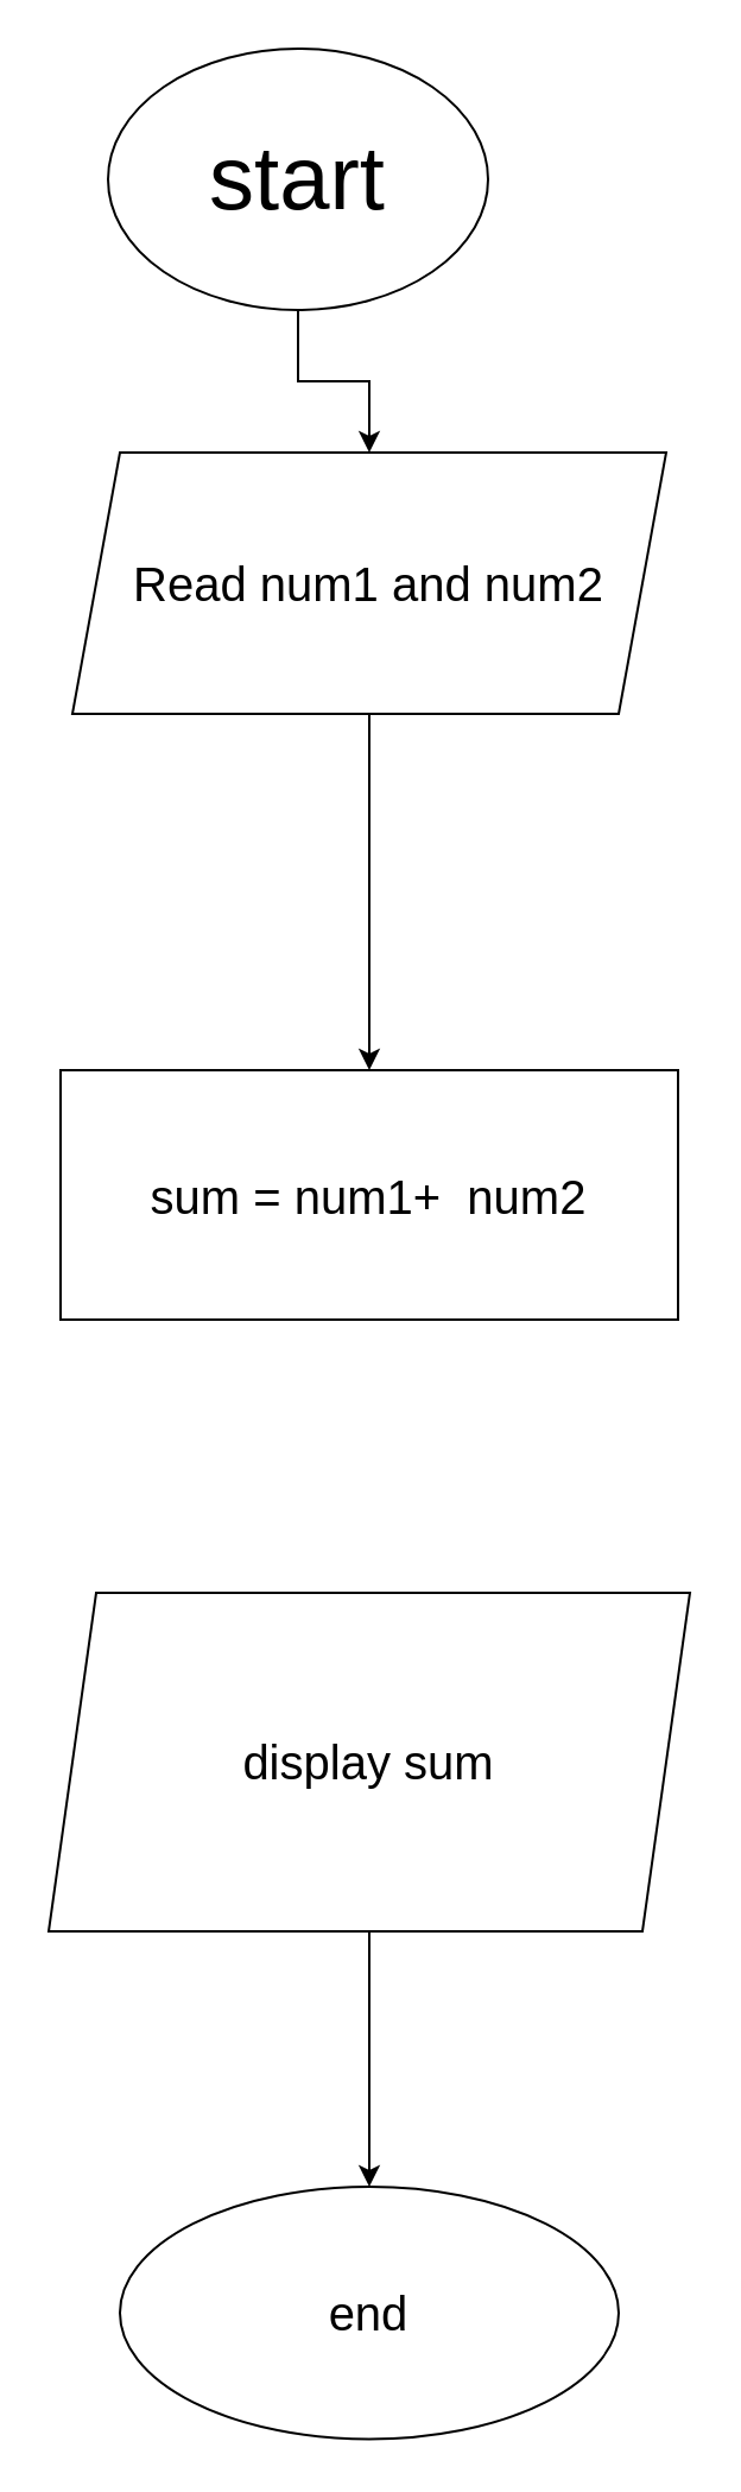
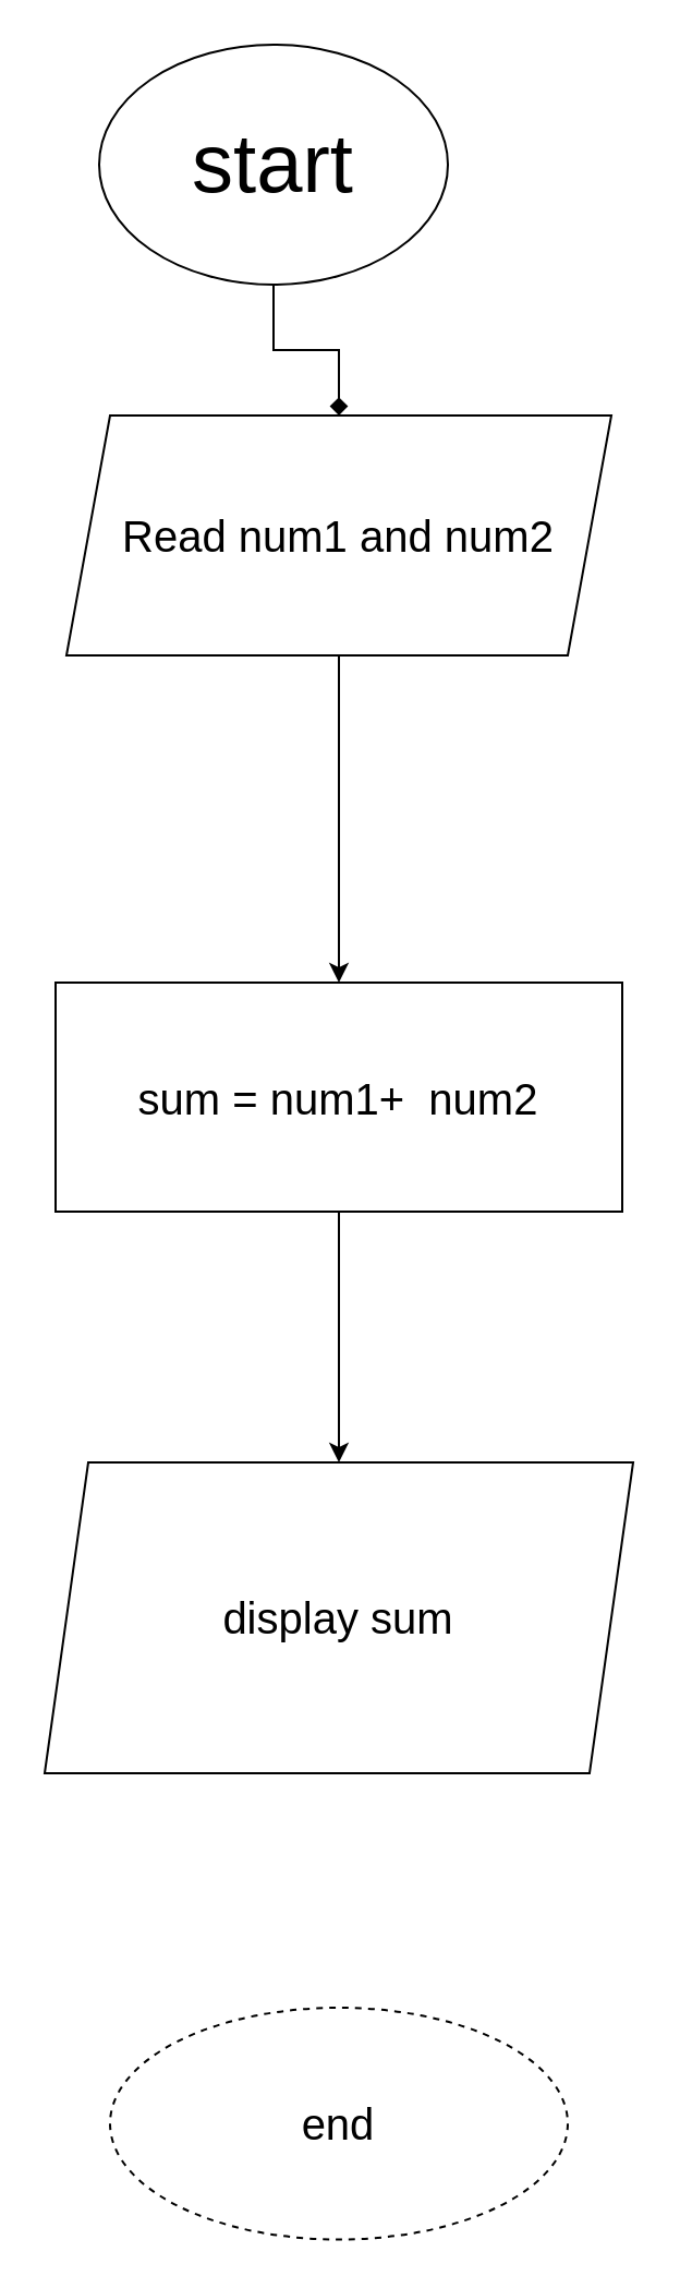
  <mxCell id="0" />
  <mxCell id="1" parent="0" />
- <mxCell id="2" value="" style="edgeStyle=orthogonalEdgeStyle;rounded=0;orthogonalLoop=1;jettySize=auto;html=1;" edge="1" parent="1" source="3" target="5"><mxGeometry relative="1" as="geometry" /></mxCell>
+ <mxCell id="2" value="" style="edgeStyle=orthogonalEdgeStyle;rounded=0;orthogonalLoop=1;jettySize=auto;html=1;endArrow=diamond;" edge="1" parent="1" source="3" target="5"><mxGeometry relative="1" as="geometry" /></mxCell>
  <mxCell id="3" value="&lt;p style=&quot;line-height: 120%; font-size: 38px;&quot;&gt;start&lt;/p&gt;" style="ellipse;whiteSpace=wrap;html=1;" vertex="1" parent="1"><mxGeometry x="45" y="20" width="160" height="110" as="geometry" /></mxCell>
  <mxCell id="4" value="" style="edgeStyle=orthogonalEdgeStyle;rounded=0;orthogonalLoop=1;jettySize=auto;html=1;" edge="1" parent="1" source="5" target="7"><mxGeometry relative="1" as="geometry" /></mxCell>
  <mxCell id="5" value="&lt;font style=&quot;font-size: 20px;&quot;&gt;Read num1 and num2&lt;/font&gt;" style="shape=parallelogram;perimeter=parallelogramPerimeter;whiteSpace=wrap;html=1;fixedSize=1;" vertex="1" parent="1"><mxGeometry x="30" y="190" width="250" height="110" as="geometry" /></mxCell>
+ <mxCell id="6" value="" style="edgeStyle=orthogonalEdgeStyle;rounded=0;orthogonalLoop=1;jettySize=auto;html=1;" edge="1" parent="1" source="7" target="9"><mxGeometry relative="1" as="geometry" /></mxCell>
  <mxCell id="7" value="&lt;font style=&quot;font-size: 20px;&quot;&gt;sum = num1+&amp;nbsp; num2&lt;/font&gt;" style="whiteSpace=wrap;html=1;" vertex="1" parent="1"><mxGeometry x="25" y="450" width="260" height="105" as="geometry" /></mxCell>
- <mxCell id="8" value="" style="edgeStyle=orthogonalEdgeStyle;rounded=0;orthogonalLoop=1;jettySize=auto;html=1;" edge="1" parent="1" source="9" target="10"><mxGeometry relative="1" as="geometry" /></mxCell>
  <mxCell id="9" value="&lt;font style=&quot;font-size: 20px;&quot;&gt;display sum&lt;/font&gt;" style="shape=parallelogram;perimeter=parallelogramPerimeter;whiteSpace=wrap;html=1;fixedSize=1;" vertex="1" parent="1"><mxGeometry x="20" y="670" width="270" height="142.5" as="geometry" /></mxCell>
- <mxCell id="10" value="&lt;font style=&quot;font-size: 20px;&quot;&gt;end&lt;/font&gt;" style="ellipse;whiteSpace=wrap;html=1;" vertex="1" parent="1"><mxGeometry x="50" y="920" width="210" height="106.25" as="geometry" /></mxCell>
+ <mxCell id="10" value="&lt;font style=&quot;font-size: 20px;&quot;&gt;end&lt;/font&gt;" style="ellipse;whiteSpace=wrap;html=1;dashed=1;" vertex="1" parent="1"><mxGeometry x="50" y="920" width="210" height="106.25" as="geometry" /></mxCell>
